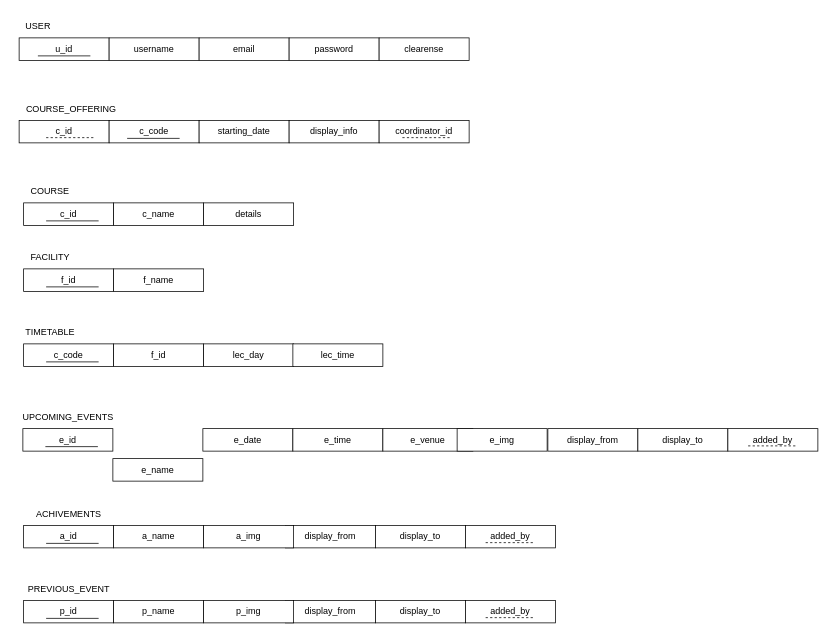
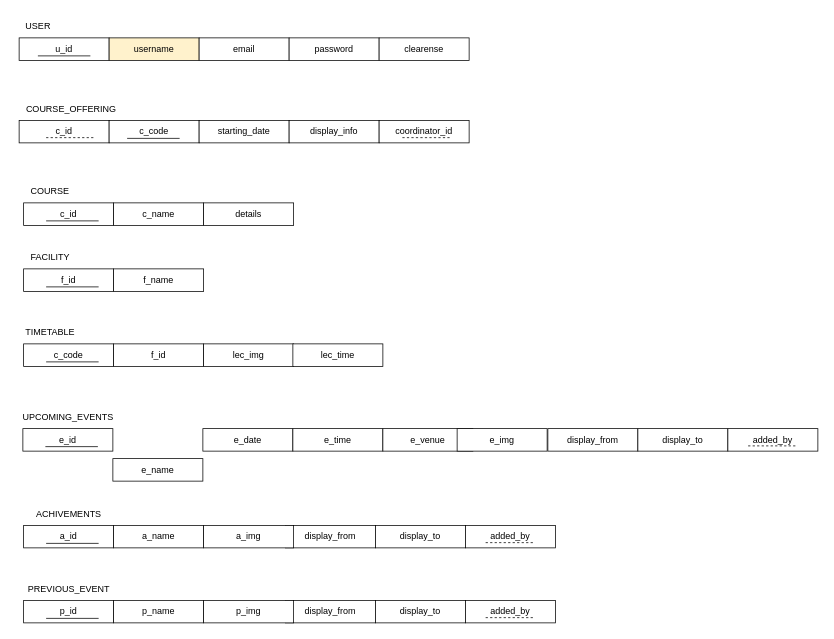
  <mxCell id="0" />
  <mxCell id="1" parent="0" />
  <mxCell id="2" value="u_id" style="rounded=0;whiteSpace=wrap;html=1;" parent="1" vertex="1"><mxGeometry x="25" y="50" width="120" height="30" as="geometry" /></mxCell>
  <mxCell id="3" value="USER" style="text;html=1;align=center;verticalAlign=middle;resizable=0;points=[];autosize=1;strokeColor=none;fillColor=none;" parent="1" vertex="1"><mxGeometry x="20" y="20" width="60" height="30" as="geometry" /></mxCell>
- <mxCell id="4" value="username" style="rounded=0;whiteSpace=wrap;html=1;" parent="1" vertex="1"><mxGeometry x="145" y="50" width="120" height="30" as="geometry" /></mxCell>
+ <mxCell id="4" value="username" style="rounded=0;whiteSpace=wrap;html=1;fillColor=#fff2cc;" parent="1" vertex="1"><mxGeometry x="145" y="50" width="120" height="30" as="geometry" /></mxCell>
  <mxCell id="5" value="email" style="rounded=0;whiteSpace=wrap;html=1;" parent="1" vertex="1"><mxGeometry x="265" y="50" width="120" height="30" as="geometry" /></mxCell>
  <mxCell id="6" value="password" style="rounded=0;whiteSpace=wrap;html=1;" parent="1" vertex="1"><mxGeometry x="385" y="50" width="120" height="30" as="geometry" /></mxCell>
  <mxCell id="7" value="clearense" style="rounded=0;whiteSpace=wrap;html=1;" parent="1" vertex="1"><mxGeometry x="505" y="50" width="120" height="30" as="geometry" /></mxCell>
  <mxCell id="8" value="c_id" style="rounded=0;whiteSpace=wrap;html=1;" parent="1" vertex="1"><mxGeometry x="25" y="160" width="120" height="30" as="geometry" /></mxCell>
  <mxCell id="9" value="c_code" style="rounded=0;whiteSpace=wrap;html=1;" parent="1" vertex="1"><mxGeometry x="145" y="160" width="120" height="30" as="geometry" /></mxCell>
  <mxCell id="10" value="starting_date" style="rounded=0;whiteSpace=wrap;html=1;" parent="1" vertex="1"><mxGeometry x="265" y="160" width="120" height="30" as="geometry" /></mxCell>
  <mxCell id="11" value="display_info" style="rounded=0;whiteSpace=wrap;html=1;" parent="1" vertex="1"><mxGeometry x="385" y="160" width="120" height="30" as="geometry" /></mxCell>
  <mxCell id="12" value="coordinator_id" style="rounded=0;whiteSpace=wrap;html=1;" parent="1" vertex="1"><mxGeometry x="505" y="160" width="120" height="30" as="geometry" /></mxCell>
  <mxCell id="13" value="COURSE_OFFERING" style="text;html=1;align=center;verticalAlign=middle;resizable=0;points=[];autosize=1;strokeColor=none;fillColor=none;" parent="1" vertex="1"><mxGeometry x="24" y="130" width="140" height="30" as="geometry" /></mxCell>
  <mxCell id="14" value="" style="endArrow=none;dashed=1;html=1;rounded=0;" parent="1" edge="1"><mxGeometry width="50" height="50" relative="1" as="geometry"><mxPoint x="536" y="183" as="sourcePoint" /><mxPoint x="602" y="183" as="targetPoint" /></mxGeometry></mxCell>
  <mxCell id="15" value="" style="endArrow=none;html=1;rounded=0;" parent="1" edge="1"><mxGeometry width="50" height="50" relative="1" as="geometry"><mxPoint x="50" y="74" as="sourcePoint" /><mxPoint x="120" y="74" as="targetPoint" /></mxGeometry></mxCell>
  <mxCell id="16" value="" style="endArrow=none;html=1;rounded=0;" parent="1" edge="1"><mxGeometry width="50" height="50" relative="1" as="geometry"><mxPoint x="169" y="184" as="sourcePoint" /><mxPoint x="239" y="184" as="targetPoint" /></mxGeometry></mxCell>
  <mxCell id="17" value="e_id" style="rounded=0;whiteSpace=wrap;html=1;" parent="1" vertex="1"><mxGeometry x="30" y="571" width="120" height="30" as="geometry" /></mxCell>
  <mxCell id="18" value="e_name" style="rounded=0;whiteSpace=wrap;html=1;" parent="1" vertex="1"><mxGeometry x="150" y="611" width="120" height="30" as="geometry" /></mxCell>
  <mxCell id="19" value="e_date" style="rounded=0;whiteSpace=wrap;html=1;" parent="1" vertex="1"><mxGeometry x="270" y="571" width="120" height="30" as="geometry" /></mxCell>
  <mxCell id="20" value="display_from" style="rounded=0;whiteSpace=wrap;html=1;" parent="1" vertex="1"><mxGeometry x="730" y="571" width="120" height="30" as="geometry" /></mxCell>
  <mxCell id="21" value="display_to" style="rounded=0;whiteSpace=wrap;html=1;" parent="1" vertex="1"><mxGeometry x="850" y="571" width="120" height="30" as="geometry" /></mxCell>
  <mxCell id="22" value="added_by" style="rounded=0;whiteSpace=wrap;html=1;" parent="1" vertex="1"><mxGeometry x="970" y="571" width="120" height="30" as="geometry" /></mxCell>
  <mxCell id="23" value="UPCOMING_EVENTS" style="text;html=1;align=center;verticalAlign=middle;resizable=0;points=[];autosize=1;strokeColor=none;fillColor=none;" parent="1" vertex="1"><mxGeometry x="20" y="541" width="140" height="30" as="geometry" /></mxCell>
  <mxCell id="24" value="" style="endArrow=none;dashed=1;html=1;rounded=0;" parent="1" edge="1"><mxGeometry width="50" height="50" relative="1" as="geometry"><mxPoint x="997" y="594" as="sourcePoint" /><mxPoint x="1063" y="594" as="targetPoint" /></mxGeometry></mxCell>
  <mxCell id="25" value="" style="endArrow=none;html=1;rounded=0;" parent="1" edge="1"><mxGeometry width="50" height="50" relative="1" as="geometry"><mxPoint x="60" y="595" as="sourcePoint" /><mxPoint x="130" y="595" as="targetPoint" /></mxGeometry></mxCell>
  <mxCell id="26" value="e_time" style="rounded=0;whiteSpace=wrap;html=1;" parent="1" vertex="1"><mxGeometry x="390" y="571" width="120" height="30" as="geometry" /></mxCell>
  <mxCell id="27" value="e_venue" style="rounded=0;whiteSpace=wrap;html=1;" parent="1" vertex="1"><mxGeometry x="510" y="571" width="120" height="30" as="geometry" /></mxCell>
  <mxCell id="28" value="" style="endArrow=none;dashed=1;html=1;rounded=0;" parent="1" edge="1"><mxGeometry width="50" height="50" relative="1" as="geometry"><mxPoint x="61" y="183" as="sourcePoint" /><mxPoint x="127" y="183" as="targetPoint" /></mxGeometry></mxCell>
  <mxCell id="29" value="c_id" style="rounded=0;whiteSpace=wrap;html=1;" parent="1" vertex="1"><mxGeometry x="31" y="270" width="120" height="30" as="geometry" /></mxCell>
  <mxCell id="30" value="c_name" style="rounded=0;whiteSpace=wrap;html=1;" parent="1" vertex="1"><mxGeometry x="151" y="270" width="120" height="30" as="geometry" /></mxCell>
  <mxCell id="31" value="COURSE" style="text;html=1;align=center;verticalAlign=middle;resizable=0;points=[];autosize=1;strokeColor=none;fillColor=none;" parent="1" vertex="1"><mxGeometry x="31" y="240" width="70" height="30" as="geometry" /></mxCell>
  <mxCell id="32" value="" style="endArrow=none;html=1;rounded=0;" parent="1" edge="1"><mxGeometry width="50" height="50" relative="1" as="geometry"><mxPoint x="61" y="294" as="sourcePoint" /><mxPoint x="131" y="294" as="targetPoint" /></mxGeometry></mxCell>
  <mxCell id="33" value="details" style="rounded=0;whiteSpace=wrap;html=1;" parent="1" vertex="1"><mxGeometry x="271" y="270" width="120" height="30" as="geometry" /></mxCell>
  <mxCell id="34" value="f_id" style="rounded=0;whiteSpace=wrap;html=1;" parent="1" vertex="1"><mxGeometry x="31" y="358" width="120" height="30" as="geometry" /></mxCell>
  <mxCell id="35" value="f_name" style="rounded=0;whiteSpace=wrap;html=1;" parent="1" vertex="1"><mxGeometry x="151" y="358" width="120" height="30" as="geometry" /></mxCell>
  <mxCell id="36" value="FACILITY" style="text;html=1;align=center;verticalAlign=middle;resizable=0;points=[];autosize=1;strokeColor=none;fillColor=none;" parent="1" vertex="1"><mxGeometry x="26" y="328" width="80" height="30" as="geometry" /></mxCell>
  <mxCell id="37" value="" style="endArrow=none;html=1;rounded=0;" parent="1" edge="1"><mxGeometry width="50" height="50" relative="1" as="geometry"><mxPoint x="61" y="382" as="sourcePoint" /><mxPoint x="131" y="382" as="targetPoint" /></mxGeometry></mxCell>
  <mxCell id="38" value="c_code" style="rounded=0;whiteSpace=wrap;html=1;" parent="1" vertex="1"><mxGeometry x="31" y="458" width="120" height="30" as="geometry" /></mxCell>
  <mxCell id="39" value="f_id" style="rounded=0;whiteSpace=wrap;html=1;" parent="1" vertex="1"><mxGeometry x="151" y="458" width="120" height="30" as="geometry" /></mxCell>
  <mxCell id="40" value="TIMETABLE" style="text;html=1;align=center;verticalAlign=middle;resizable=0;points=[];autosize=1;strokeColor=none;fillColor=none;" parent="1" vertex="1"><mxGeometry x="21" y="428" width="90" height="30" as="geometry" /></mxCell>
  <mxCell id="41" value="" style="endArrow=none;html=1;rounded=0;" parent="1" edge="1"><mxGeometry width="50" height="50" relative="1" as="geometry"><mxPoint x="61" y="482" as="sourcePoint" /><mxPoint x="131" y="482" as="targetPoint" /></mxGeometry></mxCell>
- <mxCell id="42" value="lec_day" style="rounded=0;whiteSpace=wrap;html=1;" parent="1" vertex="1"><mxGeometry x="271" y="458" width="120" height="30" as="geometry" /></mxCell>
+ <mxCell id="42" value="lec_img" style="rounded=0;whiteSpace=wrap;html=1;" parent="1" vertex="1"><mxGeometry x="271" y="458" width="120" height="30" as="geometry" /></mxCell>
  <mxCell id="43" value="lec_time" style="rounded=0;whiteSpace=wrap;html=1;" parent="1" vertex="1"><mxGeometry x="390" y="458" width="120" height="30" as="geometry" /></mxCell>
  <mxCell id="44" value="a_id" style="rounded=0;whiteSpace=wrap;html=1;" parent="1" vertex="1"><mxGeometry x="31" y="700" width="120" height="30" as="geometry" /></mxCell>
  <mxCell id="45" value="a_name" style="rounded=0;whiteSpace=wrap;html=1;" parent="1" vertex="1"><mxGeometry x="151" y="700" width="120" height="30" as="geometry" /></mxCell>
  <mxCell id="46" value="display_from" style="rounded=0;whiteSpace=wrap;html=1;" parent="1" vertex="1"><mxGeometry x="380" y="700" width="120" height="30" as="geometry" /></mxCell>
  <mxCell id="47" value="display_to" style="rounded=0;whiteSpace=wrap;html=1;" parent="1" vertex="1"><mxGeometry x="500" y="700" width="120" height="30" as="geometry" /></mxCell>
  <mxCell id="48" value="added_by" style="rounded=0;whiteSpace=wrap;html=1;" parent="1" vertex="1"><mxGeometry x="620" y="700" width="120" height="30" as="geometry" /></mxCell>
  <mxCell id="49" value="ACHIVEMENTS" style="text;html=1;align=center;verticalAlign=middle;resizable=0;points=[];autosize=1;strokeColor=none;fillColor=none;" parent="1" vertex="1"><mxGeometry x="36" y="670" width="110" height="30" as="geometry" /></mxCell>
  <mxCell id="50" value="" style="endArrow=none;dashed=1;html=1;rounded=0;" parent="1" edge="1"><mxGeometry width="50" height="50" relative="1" as="geometry"><mxPoint x="647" y="723" as="sourcePoint" /><mxPoint x="713" y="723" as="targetPoint" /></mxGeometry></mxCell>
  <mxCell id="51" value="" style="endArrow=none;html=1;rounded=0;" parent="1" edge="1"><mxGeometry width="50" height="50" relative="1" as="geometry"><mxPoint x="61" y="724" as="sourcePoint" /><mxPoint x="131" y="724" as="targetPoint" /></mxGeometry></mxCell>
  <mxCell id="52" value="a_img" style="rounded=0;whiteSpace=wrap;html=1;" parent="1" vertex="1"><mxGeometry x="271" y="700" width="120" height="30" as="geometry" /></mxCell>
  <mxCell id="53" value="e_img" style="rounded=0;whiteSpace=wrap;html=1;" parent="1" vertex="1"><mxGeometry x="609" y="571" width="120" height="30" as="geometry" /></mxCell>
  <mxCell id="54" value="p_id" style="rounded=0;whiteSpace=wrap;html=1;" parent="1" vertex="1"><mxGeometry x="31" y="800" width="120" height="30" as="geometry" /></mxCell>
  <mxCell id="55" value="p_name" style="rounded=0;whiteSpace=wrap;html=1;" parent="1" vertex="1"><mxGeometry x="151" y="800" width="120" height="30" as="geometry" /></mxCell>
  <mxCell id="56" value="display_from" style="rounded=0;whiteSpace=wrap;html=1;" parent="1" vertex="1"><mxGeometry x="380" y="800" width="120" height="30" as="geometry" /></mxCell>
  <mxCell id="57" value="display_to" style="rounded=0;whiteSpace=wrap;html=1;" parent="1" vertex="1"><mxGeometry x="500" y="800" width="120" height="30" as="geometry" /></mxCell>
  <mxCell id="58" value="added_by" style="rounded=0;whiteSpace=wrap;html=1;" parent="1" vertex="1"><mxGeometry x="620" y="800" width="120" height="30" as="geometry" /></mxCell>
  <mxCell id="59" value="PREVIOUS_EVENT" style="text;html=1;align=center;verticalAlign=middle;resizable=0;points=[];autosize=1;strokeColor=none;fillColor=none;" parent="1" vertex="1"><mxGeometry x="26" y="770" width="130" height="30" as="geometry" /></mxCell>
  <mxCell id="60" value="" style="endArrow=none;dashed=1;html=1;rounded=0;" parent="1" edge="1"><mxGeometry width="50" height="50" relative="1" as="geometry"><mxPoint x="647" y="823" as="sourcePoint" /><mxPoint x="713" y="823" as="targetPoint" /></mxGeometry></mxCell>
  <mxCell id="61" value="" style="endArrow=none;html=1;rounded=0;" parent="1" edge="1"><mxGeometry width="50" height="50" relative="1" as="geometry"><mxPoint x="61" y="824" as="sourcePoint" /><mxPoint x="131" y="824" as="targetPoint" /></mxGeometry></mxCell>
  <mxCell id="62" value="p_img" style="rounded=0;whiteSpace=wrap;html=1;" parent="1" vertex="1"><mxGeometry x="271" y="800" width="120" height="30" as="geometry" /></mxCell>
